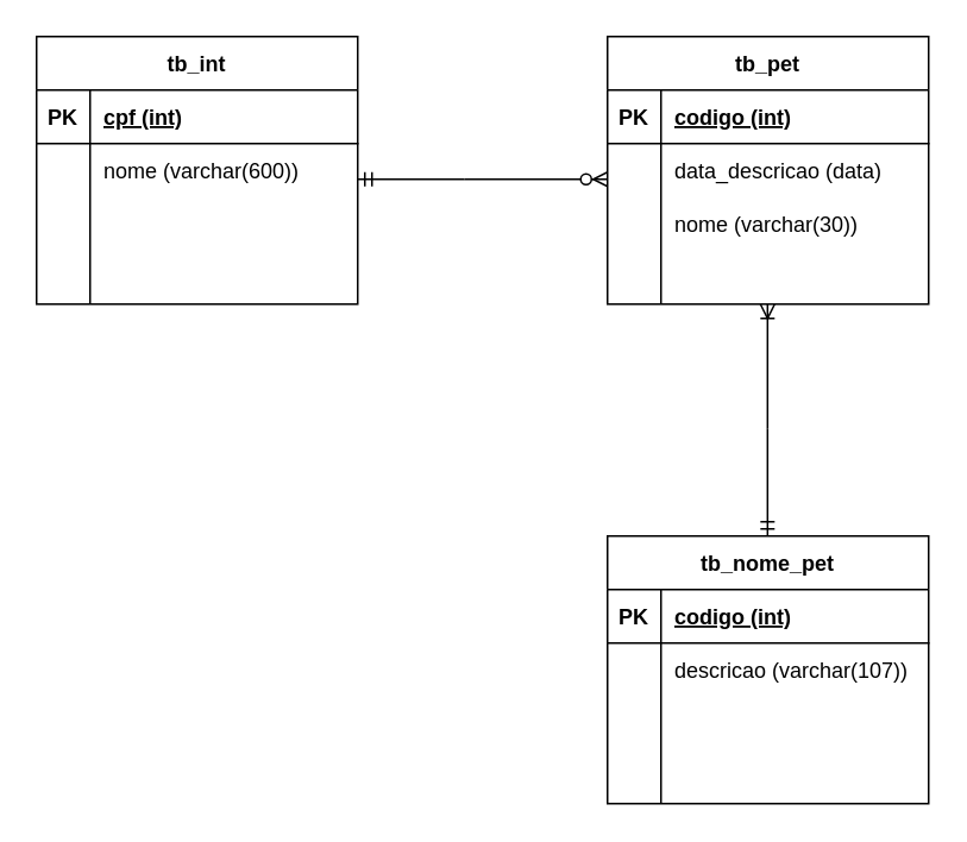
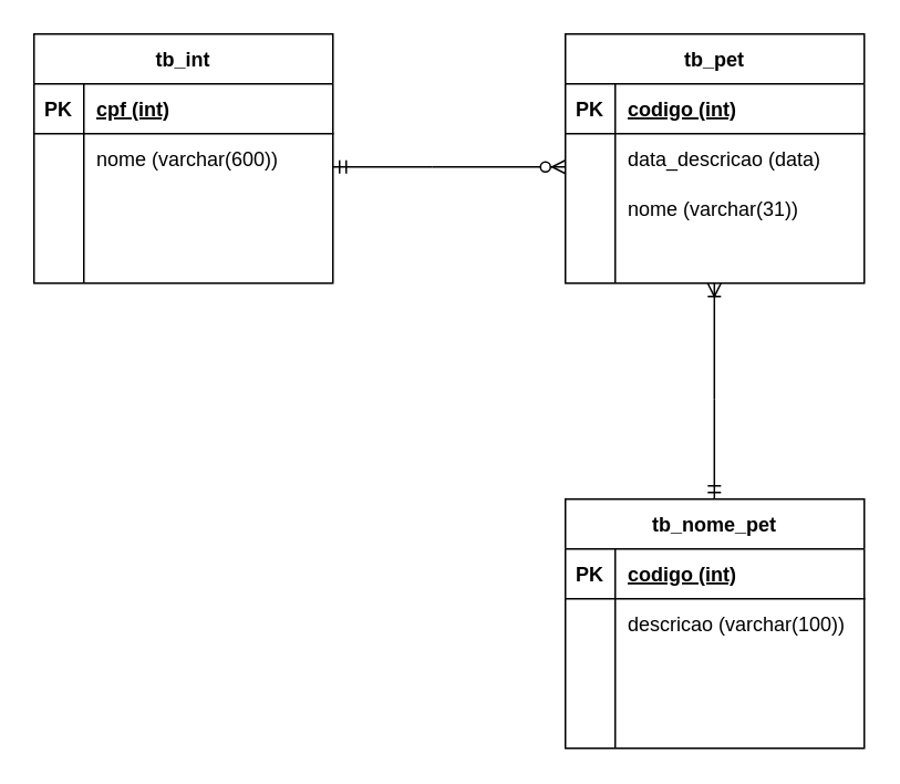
  <mxCell id="0" />
  <mxCell id="1" parent="0" />
  <mxCell id="2" value="tb_int" style="shape=table;startSize=30;container=1;collapsible=1;childLayout=tableLayout;fixedRows=1;rowLines=0;fontStyle=1;align=center;resizeLast=1;" parent="1" vertex="1"><mxGeometry x="20" y="20" width="180" height="150" as="geometry" /></mxCell>
  <mxCell id="3" value="" style="shape=tableRow;horizontal=0;startSize=0;swimlaneHead=0;swimlaneBody=0;fillColor=none;collapsible=0;dropTarget=0;points=[[0,0.5],[1,0.5]];portConstraint=eastwest;top=0;left=0;right=0;bottom=1;" parent="2" vertex="1"><mxGeometry y="30" width="180" height="30" as="geometry" /></mxCell>
  <mxCell id="4" value="PK" style="shape=partialRectangle;connectable=0;fillColor=none;top=0;left=0;bottom=0;right=0;fontStyle=1;overflow=hidden;" parent="3" vertex="1"><mxGeometry width="30" height="30" as="geometry"><mxRectangle width="30" height="30" as="alternateBounds" /></mxGeometry></mxCell>
  <mxCell id="5" value="cpf (int)" style="shape=partialRectangle;connectable=0;fillColor=none;top=0;left=0;bottom=0;right=0;align=left;spacingLeft=6;fontStyle=5;overflow=hidden;" parent="3" vertex="1"><mxGeometry x="30" width="150" height="30" as="geometry"><mxRectangle width="150" height="30" as="alternateBounds" /></mxGeometry></mxCell>
  <mxCell id="6" value="" style="shape=tableRow;horizontal=0;startSize=0;swimlaneHead=0;swimlaneBody=0;fillColor=none;collapsible=0;dropTarget=0;points=[[0,0.5],[1,0.5]];portConstraint=eastwest;top=0;left=0;right=0;bottom=0;" parent="2" vertex="1"><mxGeometry y="60" width="180" height="30" as="geometry" /></mxCell>
  <mxCell id="7" value="" style="shape=partialRectangle;connectable=0;fillColor=none;top=0;left=0;bottom=0;right=0;editable=1;overflow=hidden;" parent="6" vertex="1"><mxGeometry width="30" height="30" as="geometry"><mxRectangle width="30" height="30" as="alternateBounds" /></mxGeometry></mxCell>
  <mxCell id="8" value="nome (varchar(600))" style="shape=partialRectangle;connectable=0;fillColor=none;top=0;left=0;bottom=0;right=0;align=left;spacingLeft=6;overflow=hidden;" parent="6" vertex="1"><mxGeometry x="30" width="150" height="30" as="geometry"><mxRectangle width="150" height="30" as="alternateBounds" /></mxGeometry></mxCell>
  <mxCell id="9" value="" style="shape=tableRow;horizontal=0;startSize=0;swimlaneHead=0;swimlaneBody=0;fillColor=none;collapsible=0;dropTarget=0;points=[[0,0.5],[1,0.5]];portConstraint=eastwest;top=0;left=0;right=0;bottom=0;" parent="2" vertex="1"><mxGeometry y="90" width="180" height="30" as="geometry" /></mxCell>
  <mxCell id="10" value="" style="shape=partialRectangle;connectable=0;fillColor=none;top=0;left=0;bottom=0;right=0;editable=1;overflow=hidden;" parent="9" vertex="1"><mxGeometry width="30" height="30" as="geometry"><mxRectangle width="30" height="30" as="alternateBounds" /></mxGeometry></mxCell>
  <mxCell id="11" value="" style="shape=partialRectangle;connectable=0;fillColor=none;top=0;left=0;bottom=0;right=0;align=left;spacingLeft=6;overflow=hidden;" parent="9" vertex="1"><mxGeometry x="30" width="150" height="30" as="geometry"><mxRectangle width="150" height="30" as="alternateBounds" /></mxGeometry></mxCell>
  <mxCell id="12" value="" style="shape=tableRow;horizontal=0;startSize=0;swimlaneHead=0;swimlaneBody=0;fillColor=none;collapsible=0;dropTarget=0;points=[[0,0.5],[1,0.5]];portConstraint=eastwest;top=0;left=0;right=0;bottom=0;" parent="2" vertex="1"><mxGeometry y="120" width="180" height="30" as="geometry" /></mxCell>
  <mxCell id="13" value="" style="shape=partialRectangle;connectable=0;fillColor=none;top=0;left=0;bottom=0;right=0;editable=1;overflow=hidden;" parent="12" vertex="1"><mxGeometry width="30" height="30" as="geometry"><mxRectangle width="30" height="30" as="alternateBounds" /></mxGeometry></mxCell>
  <mxCell id="14" value="" style="shape=partialRectangle;connectable=0;fillColor=none;top=0;left=0;bottom=0;right=0;align=left;spacingLeft=6;overflow=hidden;" parent="12" vertex="1"><mxGeometry x="30" width="150" height="30" as="geometry"><mxRectangle width="150" height="30" as="alternateBounds" /></mxGeometry></mxCell>
  <mxCell id="15" value="tb_pet" style="shape=table;startSize=30;container=1;collapsible=1;childLayout=tableLayout;fixedRows=1;rowLines=0;fontStyle=1;align=center;resizeLast=1;" parent="1" vertex="1"><mxGeometry x="340" y="20" width="180" height="150" as="geometry" /></mxCell>
  <mxCell id="16" value="" style="shape=tableRow;horizontal=0;startSize=0;swimlaneHead=0;swimlaneBody=0;fillColor=none;collapsible=0;dropTarget=0;points=[[0,0.5],[1,0.5]];portConstraint=eastwest;top=0;left=0;right=0;bottom=1;" parent="15" vertex="1"><mxGeometry y="30" width="180" height="30" as="geometry" /></mxCell>
  <mxCell id="17" value="PK" style="shape=partialRectangle;connectable=0;fillColor=none;top=0;left=0;bottom=0;right=0;fontStyle=1;overflow=hidden;" parent="16" vertex="1"><mxGeometry width="30" height="30" as="geometry"><mxRectangle width="30" height="30" as="alternateBounds" /></mxGeometry></mxCell>
  <mxCell id="18" value="codigo (int)" style="shape=partialRectangle;connectable=0;fillColor=none;top=0;left=0;bottom=0;right=0;align=left;spacingLeft=6;fontStyle=5;overflow=hidden;" parent="16" vertex="1"><mxGeometry x="30" width="150" height="30" as="geometry"><mxRectangle width="150" height="30" as="alternateBounds" /></mxGeometry></mxCell>
  <mxCell id="19" value="" style="shape=tableRow;horizontal=0;startSize=0;swimlaneHead=0;swimlaneBody=0;fillColor=none;collapsible=0;dropTarget=0;points=[[0,0.5],[1,0.5]];portConstraint=eastwest;top=0;left=0;right=0;bottom=0;" parent="15" vertex="1"><mxGeometry y="60" width="180" height="30" as="geometry" /></mxCell>
  <mxCell id="20" value="" style="shape=partialRectangle;connectable=0;fillColor=none;top=0;left=0;bottom=0;right=0;editable=1;overflow=hidden;" parent="19" vertex="1"><mxGeometry width="30" height="30" as="geometry"><mxRectangle width="30" height="30" as="alternateBounds" /></mxGeometry></mxCell>
  <mxCell id="21" value="data_descricao (data)" style="shape=partialRectangle;connectable=0;fillColor=none;top=0;left=0;bottom=0;right=0;align=left;spacingLeft=6;overflow=hidden;" parent="19" vertex="1"><mxGeometry x="30" width="150" height="30" as="geometry"><mxRectangle width="150" height="30" as="alternateBounds" /></mxGeometry></mxCell>
  <mxCell id="22" value="" style="shape=tableRow;horizontal=0;startSize=0;swimlaneHead=0;swimlaneBody=0;fillColor=none;collapsible=0;dropTarget=0;points=[[0,0.5],[1,0.5]];portConstraint=eastwest;top=0;left=0;right=0;bottom=0;" parent="15" vertex="1"><mxGeometry y="90" width="180" height="30" as="geometry" /></mxCell>
  <mxCell id="23" value="" style="shape=partialRectangle;connectable=0;fillColor=none;top=0;left=0;bottom=0;right=0;editable=1;overflow=hidden;" parent="22" vertex="1"><mxGeometry width="30" height="30" as="geometry"><mxRectangle width="30" height="30" as="alternateBounds" /></mxGeometry></mxCell>
- <mxCell id="24" value="nome (varchar(30))" style="shape=partialRectangle;connectable=0;fillColor=none;top=0;left=0;bottom=0;right=0;align=left;spacingLeft=6;overflow=hidden;" parent="22" vertex="1"><mxGeometry x="30" width="150" height="30" as="geometry"><mxRectangle width="150" height="30" as="alternateBounds" /></mxGeometry></mxCell>
+ <mxCell id="24" value="nome (varchar(31))" style="shape=partialRectangle;connectable=0;fillColor=none;top=0;left=0;bottom=0;right=0;align=left;spacingLeft=6;overflow=hidden;" parent="22" vertex="1"><mxGeometry x="30" width="150" height="30" as="geometry"><mxRectangle width="150" height="30" as="alternateBounds" /></mxGeometry></mxCell>
  <mxCell id="25" value="" style="shape=tableRow;horizontal=0;startSize=0;swimlaneHead=0;swimlaneBody=0;fillColor=none;collapsible=0;dropTarget=0;points=[[0,0.5],[1,0.5]];portConstraint=eastwest;top=0;left=0;right=0;bottom=0;" parent="15" vertex="1"><mxGeometry y="120" width="180" height="30" as="geometry" /></mxCell>
  <mxCell id="26" value="" style="shape=partialRectangle;connectable=0;fillColor=none;top=0;left=0;bottom=0;right=0;editable=1;overflow=hidden;" parent="25" vertex="1"><mxGeometry width="30" height="30" as="geometry"><mxRectangle width="30" height="30" as="alternateBounds" /></mxGeometry></mxCell>
  <mxCell id="27" value="" style="shape=partialRectangle;connectable=0;fillColor=none;top=0;left=0;bottom=0;right=0;align=left;spacingLeft=6;overflow=hidden;" parent="25" vertex="1"><mxGeometry x="30" width="150" height="30" as="geometry"><mxRectangle width="150" height="30" as="alternateBounds" /></mxGeometry></mxCell>
  <mxCell id="28" value="tb_nome_pet" style="shape=table;startSize=30;container=1;collapsible=1;childLayout=tableLayout;fixedRows=1;rowLines=0;fontStyle=1;align=center;resizeLast=1;" parent="1" vertex="1"><mxGeometry x="340" y="300" width="180" height="150" as="geometry" /></mxCell>
  <mxCell id="29" value="" style="shape=tableRow;horizontal=0;startSize=0;swimlaneHead=0;swimlaneBody=0;fillColor=none;collapsible=0;dropTarget=0;points=[[0,0.5],[1,0.5]];portConstraint=eastwest;top=0;left=0;right=0;bottom=1;" parent="28" vertex="1"><mxGeometry y="30" width="180" height="30" as="geometry" /></mxCell>
  <mxCell id="30" value="PK" style="shape=partialRectangle;connectable=0;fillColor=none;top=0;left=0;bottom=0;right=0;fontStyle=1;overflow=hidden;" parent="29" vertex="1"><mxGeometry width="30" height="30" as="geometry"><mxRectangle width="30" height="30" as="alternateBounds" /></mxGeometry></mxCell>
  <mxCell id="31" value="codigo (int)" style="shape=partialRectangle;connectable=0;fillColor=none;top=0;left=0;bottom=0;right=0;align=left;spacingLeft=6;fontStyle=5;overflow=hidden;" parent="29" vertex="1"><mxGeometry x="30" width="150" height="30" as="geometry"><mxRectangle width="150" height="30" as="alternateBounds" /></mxGeometry></mxCell>
  <mxCell id="32" value="" style="shape=tableRow;horizontal=0;startSize=0;swimlaneHead=0;swimlaneBody=0;fillColor=none;collapsible=0;dropTarget=0;points=[[0,0.5],[1,0.5]];portConstraint=eastwest;top=0;left=0;right=0;bottom=0;" parent="28" vertex="1"><mxGeometry y="60" width="180" height="30" as="geometry" /></mxCell>
  <mxCell id="33" value="" style="shape=partialRectangle;connectable=0;fillColor=none;top=0;left=0;bottom=0;right=0;editable=1;overflow=hidden;" parent="32" vertex="1"><mxGeometry width="30" height="30" as="geometry"><mxRectangle width="30" height="30" as="alternateBounds" /></mxGeometry></mxCell>
- <mxCell id="34" value="descricao (varchar(107))" style="shape=partialRectangle;connectable=0;fillColor=none;top=0;left=0;bottom=0;right=0;align=left;spacingLeft=6;overflow=hidden;" parent="32" vertex="1"><mxGeometry x="30" width="150" height="30" as="geometry"><mxRectangle width="150" height="30" as="alternateBounds" /></mxGeometry></mxCell>
+ <mxCell id="34" value="descricao (varchar(100))" style="shape=partialRectangle;connectable=0;fillColor=none;top=0;left=0;bottom=0;right=0;align=left;spacingLeft=6;overflow=hidden;" parent="32" vertex="1"><mxGeometry x="30" width="150" height="30" as="geometry"><mxRectangle width="150" height="30" as="alternateBounds" /></mxGeometry></mxCell>
  <mxCell id="35" value="" style="shape=tableRow;horizontal=0;startSize=0;swimlaneHead=0;swimlaneBody=0;fillColor=none;collapsible=0;dropTarget=0;points=[[0,0.5],[1,0.5]];portConstraint=eastwest;top=0;left=0;right=0;bottom=0;" parent="28" vertex="1"><mxGeometry y="90" width="180" height="30" as="geometry" /></mxCell>
  <mxCell id="36" value="" style="shape=partialRectangle;connectable=0;fillColor=none;top=0;left=0;bottom=0;right=0;editable=1;overflow=hidden;" parent="35" vertex="1"><mxGeometry width="30" height="30" as="geometry"><mxRectangle width="30" height="30" as="alternateBounds" /></mxGeometry></mxCell>
  <mxCell id="37" value="" style="shape=partialRectangle;connectable=0;fillColor=none;top=0;left=0;bottom=0;right=0;align=left;spacingLeft=6;overflow=hidden;" parent="35" vertex="1"><mxGeometry x="30" width="150" height="30" as="geometry"><mxRectangle width="150" height="30" as="alternateBounds" /></mxGeometry></mxCell>
  <mxCell id="38" value="" style="shape=tableRow;horizontal=0;startSize=0;swimlaneHead=0;swimlaneBody=0;fillColor=none;collapsible=0;dropTarget=0;points=[[0,0.5],[1,0.5]];portConstraint=eastwest;top=0;left=0;right=0;bottom=0;" parent="28" vertex="1"><mxGeometry y="120" width="180" height="30" as="geometry" /></mxCell>
  <mxCell id="39" value="" style="shape=partialRectangle;connectable=0;fillColor=none;top=0;left=0;bottom=0;right=0;editable=1;overflow=hidden;" parent="38" vertex="1"><mxGeometry width="30" height="30" as="geometry"><mxRectangle width="30" height="30" as="alternateBounds" /></mxGeometry></mxCell>
  <mxCell id="40" value="" style="shape=partialRectangle;connectable=0;fillColor=none;top=0;left=0;bottom=0;right=0;align=left;spacingLeft=6;overflow=hidden;" parent="38" vertex="1"><mxGeometry x="30" width="150" height="30" as="geometry"><mxRectangle width="150" height="30" as="alternateBounds" /></mxGeometry></mxCell>
  <mxCell id="41" value="" style="fontSize=12;html=1;endArrow=ERzeroToMany;endFill=1;rounded=0;" parent="1" edge="1"><mxGeometry width="100" height="100" relative="1" as="geometry"><mxPoint x="260" y="100" as="sourcePoint" /><mxPoint x="340" y="100" as="targetPoint" /></mxGeometry></mxCell>
  <mxCell id="42" value="" style="fontSize=12;html=1;endArrow=ERmandOne;rounded=0;" parent="1" edge="1"><mxGeometry width="100" height="100" relative="1" as="geometry"><mxPoint x="260" y="100" as="sourcePoint" /><mxPoint x="200" y="100" as="targetPoint" /></mxGeometry></mxCell>
  <mxCell id="43" value="" style="fontSize=12;html=1;endArrow=ERmandOne;rounded=0;" parent="1" edge="1"><mxGeometry width="100" height="100" relative="1" as="geometry"><mxPoint x="429.71" y="240" as="sourcePoint" /><mxPoint x="429.71" y="300" as="targetPoint" /></mxGeometry></mxCell>
  <mxCell id="44" value="" style="fontSize=12;html=1;endArrow=ERoneToMany;rounded=0;" parent="1" edge="1"><mxGeometry width="100" height="100" relative="1" as="geometry"><mxPoint x="429.71" y="240" as="sourcePoint" /><mxPoint x="429.71" y="170" as="targetPoint" /></mxGeometry></mxCell>
